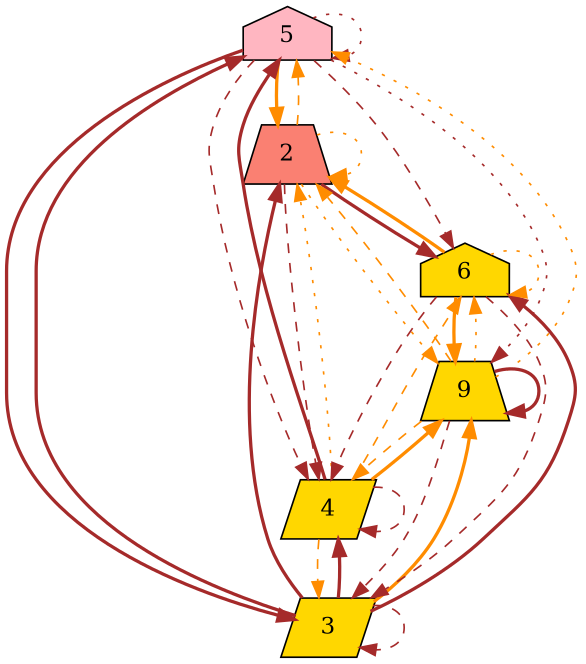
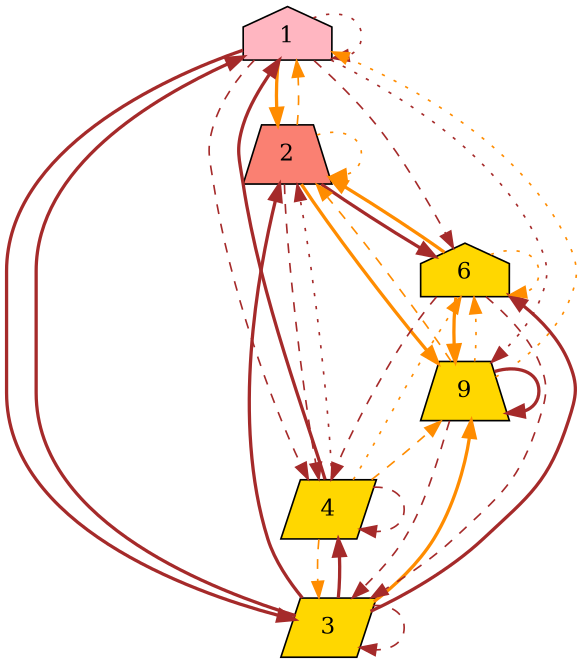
  digraph {
    node [fillcolor=gold shape=house style=filled]
    edge [color=brown style=dashed]
-   1 [fillcolor=lightpink label=5]
+   1 [fillcolor=lightpink]
    2 [fillcolor=salmon shape=trapezium]
    3 [shape=parallelogram]
    4 [shape=parallelogram]
    n5 [label=9 shape=trapezium]
    6
    1 -> 1 [style=dotted]
    1 -> 2 [color=darkorange style=bold]
    1 -> 3 [style=bold]
    1 -> 4
    1 -> n5 [style=dotted]
    1 -> 6
    2 -> 1 [color=darkorange]
    2 -> 2 [color=darkorange style=dotted]
    2 -> 4
-   2 -> n5 [color=darkorange style=dotted]
+   2 -> n5 [color=darkorange style=bold]
    2 -> 6 [style=bold]
    3 -> 1 [style=bold]
    3 -> 2 [style=bold]
    3 -> 3
    3 -> 4 [style=bold]
    3 -> n5 [color=darkorange style=bold]
    3 -> 6 [style=bold]
    4 -> 1 [style=bold]
-   4 -> 2 [color=darkorange style=dotted]
+   4 -> 2 [style=dotted]
    4 -> 3 [color=darkorange]
    4 -> 4
-   4 -> n5 [color=darkorange style=bold]
-   4 -> 6 [color=darkorange]
+   4 -> n5 [color=darkorange]
+   4 -> 6 [color=darkorange style=dotted]
    n5 -> 1 [color=darkorange style=dotted]
    n5 -> 2 [color=darkorange]
    n5 -> 3
-   n5 -> 4 [color=darkorange]
    n5 -> n5 [style=bold]
    n5 -> 6 [color=darkorange style=dotted]
    6 -> 2 [color=darkorange style=bold]
    6 -> 3
    6 -> 4
    6 -> n5 [color=darkorange style=bold]
    6 -> 6 [color=darkorange style=dotted]
  }
